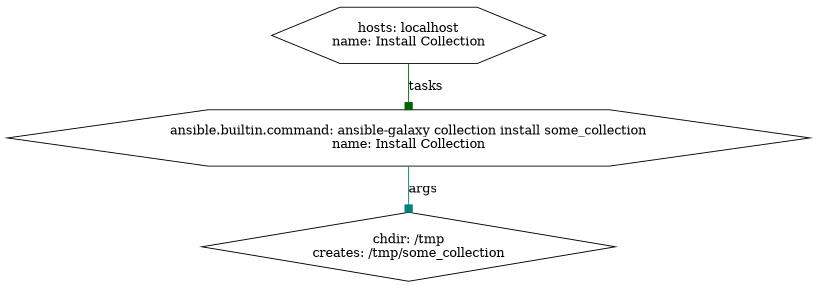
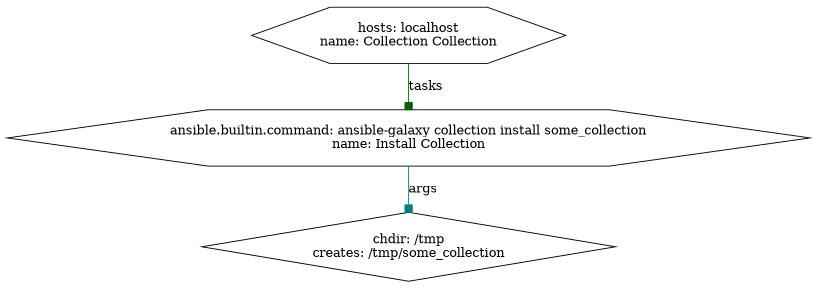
  digraph {
    node [shape=hexagon]
    edge [arrowhead=box]
    n1 [label="chdir: /tmp\ncreates: /tmp/some_collection\n" shape=diamond]
    n2 [label="ansible.builtin.command: ansible-galaxy collection install some_collection\nname: Install Collection\n"]
-   n3 [label="hosts: localhost\nname: Install Collection\n"]
+   n3 [label="hosts: localhost\nname: Collection Collection\n"]
    n2 -> n1 [label=args color=teal]
    n3 -> n2 [label=tasks color=darkgreen]
  }
